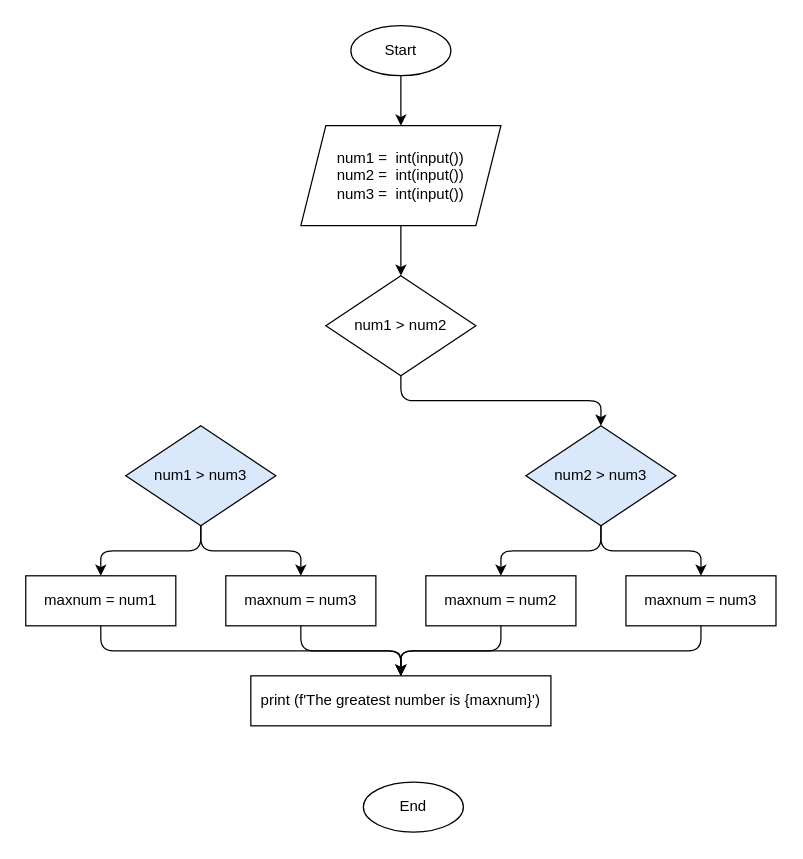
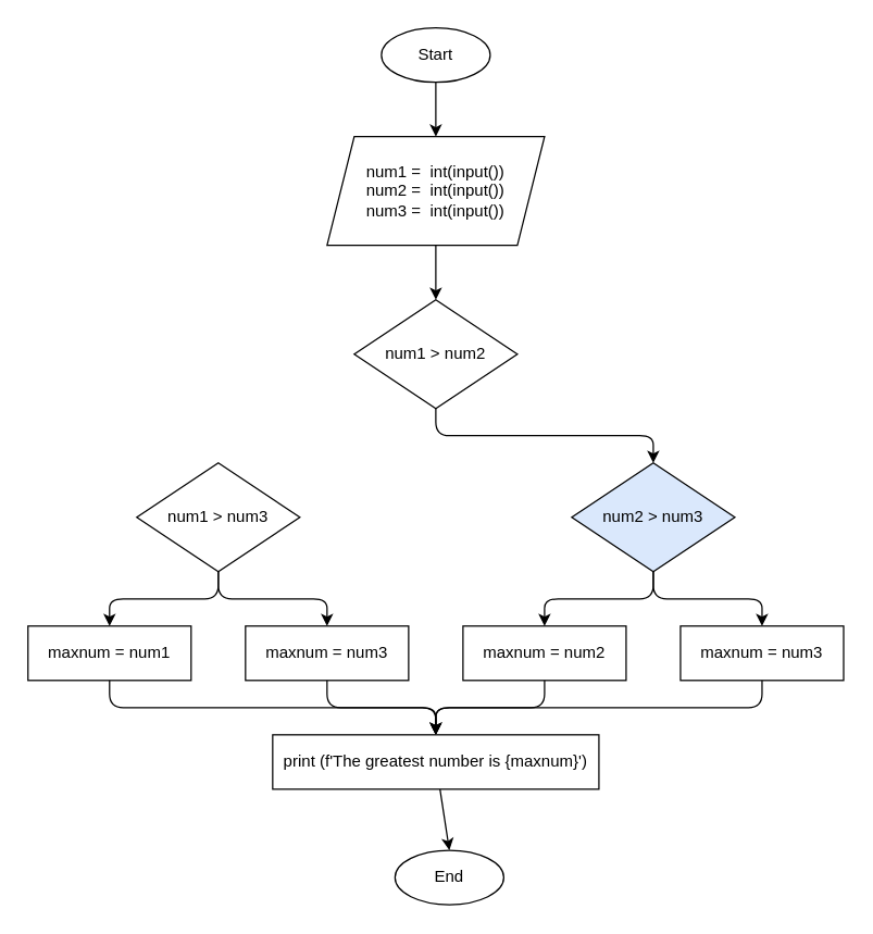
  <mxCell id="0" />
  <mxCell id="1" parent="0" />
  <mxCell id="2" style="edgeStyle=none;html=1;entryX=0.5;entryY=0;entryDx=0;entryDy=0;" parent="1" source="3" target="5" edge="1"><mxGeometry relative="1" as="geometry" /></mxCell>
  <mxCell id="3" value="Start" style="ellipse;whiteSpace=wrap;html=1;" parent="1" vertex="1"><mxGeometry x="280" y="20" width="80" height="40" as="geometry" /></mxCell>
  <mxCell id="4" style="edgeStyle=none;html=1;entryX=0.5;entryY=0;entryDx=0;entryDy=0;" parent="1" source="5" target="7" edge="1"><mxGeometry relative="1" as="geometry" /></mxCell>
  <mxCell id="5" value="num1 =&amp;nbsp; int(input())&lt;br&gt;num2 =&amp;nbsp; int(input())&lt;br&gt;num3 =&amp;nbsp; int(input())" style="shape=parallelogram;perimeter=parallelogramPerimeter;whiteSpace=wrap;html=1;fixedSize=1;" parent="1" vertex="1"><mxGeometry x="240" y="100" width="160" height="80" as="geometry" /></mxCell>
  <mxCell id="6" style="edgeStyle=none;html=1;entryX=0.5;entryY=0;entryDx=0;entryDy=0;" parent="1" source="7" target="15" edge="1"><mxGeometry relative="1" as="geometry"><Array as="points"><mxPoint x="320" y="320" /><mxPoint x="480" y="320" /></Array></mxGeometry></mxCell>
  <mxCell id="7" value="num1 &amp;gt; num2" style="rhombus;whiteSpace=wrap;html=1;" parent="1" vertex="1"><mxGeometry x="260" y="220" width="120" height="80" as="geometry" /></mxCell>
  <mxCell id="8" style="edgeStyle=none;html=1;entryX=0.5;entryY=0;entryDx=0;entryDy=0;" parent="1" source="10" target="12" edge="1"><mxGeometry relative="1" as="geometry"><Array as="points"><mxPoint x="160" y="440" /><mxPoint x="80" y="440" /></Array></mxGeometry></mxCell>
  <mxCell id="9" style="edgeStyle=none;html=1;entryX=0.5;entryY=0;entryDx=0;entryDy=0;" parent="1" source="10" target="17" edge="1"><mxGeometry relative="1" as="geometry"><Array as="points"><mxPoint x="160" y="440" /><mxPoint x="240" y="440" /></Array></mxGeometry></mxCell>
- <mxCell id="10" value="num1 &amp;gt; num3" style="rhombus;whiteSpace=wrap;html=1;fillColor=#dae8fc;" parent="1" vertex="1"><mxGeometry x="100" y="340" width="120" height="80" as="geometry" /></mxCell>
+ <mxCell id="10" value="num1 &amp;gt; num3" style="rhombus;whiteSpace=wrap;html=1;" parent="1" vertex="1"><mxGeometry x="100" y="340" width="120" height="80" as="geometry" /></mxCell>
  <mxCell id="11" style="edgeStyle=none;html=1;entryX=0.5;entryY=0;entryDx=0;entryDy=0;endArrow=open;" parent="1" source="12" target="23" edge="1"><mxGeometry relative="1" as="geometry"><Array as="points"><mxPoint x="80" y="520" /><mxPoint x="320" y="520" /></Array></mxGeometry></mxCell>
  <mxCell id="12" value="maxnum = num1" style="rounded=0;whiteSpace=wrap;html=1;" parent="1" vertex="1"><mxGeometry x="20" y="460" width="120" height="40" as="geometry" /></mxCell>
  <mxCell id="13" style="edgeStyle=none;html=1;entryX=0.5;entryY=0;entryDx=0;entryDy=0;" parent="1" source="15" target="19" edge="1"><mxGeometry relative="1" as="geometry"><Array as="points"><mxPoint x="480" y="440" /><mxPoint x="400" y="440" /></Array></mxGeometry></mxCell>
  <mxCell id="14" style="edgeStyle=none;html=1;entryX=0.5;entryY=0;entryDx=0;entryDy=0;" parent="1" source="15" target="21" edge="1"><mxGeometry relative="1" as="geometry"><Array as="points"><mxPoint x="480" y="440" /><mxPoint x="560" y="440" /></Array></mxGeometry></mxCell>
  <mxCell id="15" value="num2 &amp;gt; num3" style="rhombus;whiteSpace=wrap;html=1;fillColor=#dae8fc;" parent="1" vertex="1"><mxGeometry x="420" y="340" width="120" height="80" as="geometry" /></mxCell>
  <mxCell id="16" style="edgeStyle=none;html=1;entryX=0.5;entryY=0;entryDx=0;entryDy=0;" parent="1" source="17" target="23" edge="1"><mxGeometry relative="1" as="geometry"><mxPoint x="320" y="580" as="targetPoint" /><Array as="points"><mxPoint x="240" y="520" /><mxPoint x="320" y="520" /></Array></mxGeometry></mxCell>
  <mxCell id="17" value="maxnum = num3" style="rounded=0;whiteSpace=wrap;html=1;" parent="1" vertex="1"><mxGeometry x="180" y="460" width="120" height="40" as="geometry" /></mxCell>
  <mxCell id="18" style="edgeStyle=none;html=1;entryX=0.5;entryY=0;entryDx=0;entryDy=0;" parent="1" source="19" target="23" edge="1"><mxGeometry relative="1" as="geometry"><Array as="points"><mxPoint x="400" y="520" /><mxPoint x="320" y="520" /></Array></mxGeometry></mxCell>
  <mxCell id="19" value="maxnum = num2" style="rounded=0;whiteSpace=wrap;html=1;" parent="1" vertex="1"><mxGeometry x="340" y="460" width="120" height="40" as="geometry" /></mxCell>
  <mxCell id="20" style="edgeStyle=none;html=1;entryX=0.5;entryY=0;entryDx=0;entryDy=0;" parent="1" source="21" target="23" edge="1"><mxGeometry relative="1" as="geometry"><Array as="points"><mxPoint x="560" y="520" /><mxPoint x="320" y="520" /></Array></mxGeometry></mxCell>
  <mxCell id="21" value="maxnum = num3" style="rounded=0;whiteSpace=wrap;html=1;" parent="1" vertex="1"><mxGeometry x="500" y="460" width="120" height="40" as="geometry" /></mxCell>
+ <mxCell id="22" style="edgeStyle=none;html=1;entryX=0.5;entryY=0;entryDx=0;entryDy=0;" parent="1" source="23" target="24" edge="1"><mxGeometry relative="1" as="geometry" /></mxCell>
  <mxCell id="23" value="print (f'The greatest number is {maxnum}')" style="rounded=0;whiteSpace=wrap;html=1;" parent="1" vertex="1"><mxGeometry x="200" y="540" width="240" height="40" as="geometry" /></mxCell>
  <mxCell id="24" value="End" style="ellipse;whiteSpace=wrap;html=1;" parent="1" vertex="1"><mxGeometry x="290" y="625" width="80" height="40" as="geometry" /></mxCell>
